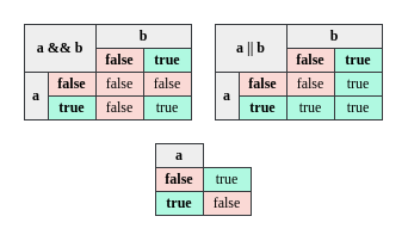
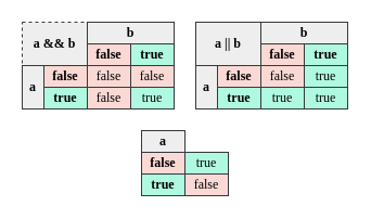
  <mxCell id="0" />
  <mxCell id="1" parent="0" />
- <mxCell id="2" value="&lt;b&gt;a &amp;amp;&amp;amp; b&lt;/b&gt;" style="rounded=0;whiteSpace=wrap;html=1;fontFamily=consolas;fillColor=#eeeeee;strokeColor=#36393d;" parent="1" vertex="1"><mxGeometry x="20" y="20" width="60" height="40" as="geometry" /></mxCell>
+ <mxCell id="2" value="&lt;b&gt;a &amp;amp;&amp;amp; b&lt;/b&gt;" style="rounded=0;whiteSpace=wrap;html=1;fontFamily=consolas;fillColor=#eeeeee;strokeColor=#36393d;dashed=1;" parent="1" vertex="1"><mxGeometry x="20" y="20" width="60" height="40" as="geometry" /></mxCell>
  <mxCell id="3" value="true" style="rounded=0;whiteSpace=wrap;html=1;fontFamily=consolas;fontStyle=1;fillColor=#B0F9E1;strokeColor=#36393d;" parent="1" vertex="1"><mxGeometry x="40" y="80" width="40" height="20" as="geometry" /></mxCell>
  <mxCell id="4" value="false" style="rounded=0;whiteSpace=wrap;html=1;fontFamily=consolas;fontStyle=1;fillColor=#fad9d5;strokeColor=#36393d;" parent="1" vertex="1"><mxGeometry x="40" y="60" width="40" height="20" as="geometry" /></mxCell>
  <mxCell id="5" value="true" style="rounded=0;whiteSpace=wrap;html=1;fontFamily=consolas;fontStyle=1;fillColor=#B0F9E1;strokeColor=#36393d;" parent="1" vertex="1"><mxGeometry x="120" y="40" width="40" height="20" as="geometry" /></mxCell>
  <mxCell id="6" value="false" style="rounded=0;whiteSpace=wrap;html=1;fontFamily=consolas;fontStyle=1;fillColor=#fad9d5;strokeColor=#36393d;" parent="1" vertex="1"><mxGeometry x="80" y="40" width="40" height="20" as="geometry" /></mxCell>
  <mxCell id="7" value="&lt;b&gt;a&lt;/b&gt;" style="rounded=0;whiteSpace=wrap;html=1;fontFamily=consolas;fillColor=#eeeeee;strokeColor=#36393d;" parent="1" vertex="1"><mxGeometry x="20" y="60" width="20" height="40" as="geometry" /></mxCell>
  <mxCell id="8" value="false" style="rounded=0;whiteSpace=wrap;html=1;fontFamily=consolas;fillColor=#fad9d5;strokeColor=#36393d;" parent="1" vertex="1"><mxGeometry x="80" y="60" width="40" height="20" as="geometry" /></mxCell>
  <mxCell id="9" value="false" style="rounded=0;whiteSpace=wrap;html=1;fontFamily=consolas;fillColor=#fad9d5;strokeColor=#36393d;" parent="1" vertex="1"><mxGeometry x="120" y="60" width="40" height="20" as="geometry" /></mxCell>
  <mxCell id="10" value="false" style="rounded=0;whiteSpace=wrap;html=1;fontFamily=consolas;fillColor=#fad9d5;strokeColor=#36393d;" parent="1" vertex="1"><mxGeometry x="80" y="80" width="40" height="20" as="geometry" /></mxCell>
  <mxCell id="11" value="true" style="rounded=0;whiteSpace=wrap;html=1;fontFamily=consolas;fillColor=#B0F9E1;strokeColor=#36393d;" parent="1" vertex="1"><mxGeometry x="120" y="80" width="40" height="20" as="geometry" /></mxCell>
  <mxCell id="12" value="&lt;b&gt;b&lt;/b&gt;" style="rounded=0;whiteSpace=wrap;html=1;fontFamily=consolas;fillColor=#eeeeee;strokeColor=#36393d;" parent="1" vertex="1"><mxGeometry x="80" y="20" width="80" height="20" as="geometry" /></mxCell>
  <mxCell id="13" value="&lt;b&gt;a || b&lt;/b&gt;" style="rounded=0;whiteSpace=wrap;html=1;fontFamily=consolas;fillColor=#eeeeee;strokeColor=#36393d;" parent="1" vertex="1"><mxGeometry x="180" y="20" width="60" height="40" as="geometry" /></mxCell>
  <mxCell id="14" value="true" style="rounded=0;whiteSpace=wrap;html=1;fontFamily=consolas;fontStyle=1;fillColor=#B0F9E1;strokeColor=#36393d;" parent="1" vertex="1"><mxGeometry x="200" y="80" width="40" height="20" as="geometry" /></mxCell>
  <mxCell id="15" value="false" style="rounded=0;whiteSpace=wrap;html=1;fontFamily=consolas;fontStyle=1;fillColor=#fad9d5;strokeColor=#36393d;" parent="1" vertex="1"><mxGeometry x="200" y="60" width="40" height="20" as="geometry" /></mxCell>
  <mxCell id="16" value="true" style="rounded=0;whiteSpace=wrap;html=1;fontFamily=consolas;fontStyle=1;fillColor=#B0F9E1;strokeColor=#36393d;" parent="1" vertex="1"><mxGeometry x="280" y="40" width="40" height="20" as="geometry" /></mxCell>
  <mxCell id="17" value="false" style="rounded=0;whiteSpace=wrap;html=1;fontFamily=consolas;fontStyle=1;fillColor=#fad9d5;strokeColor=#36393d;" parent="1" vertex="1"><mxGeometry x="240" y="40" width="40" height="20" as="geometry" /></mxCell>
  <mxCell id="18" value="&lt;b&gt;a&lt;/b&gt;" style="rounded=0;whiteSpace=wrap;html=1;fontFamily=consolas;fillColor=#eeeeee;strokeColor=#36393d;" parent="1" vertex="1"><mxGeometry x="180" y="60" width="20" height="40" as="geometry" /></mxCell>
  <mxCell id="19" value="false" style="rounded=0;whiteSpace=wrap;html=1;fontFamily=consolas;fillColor=#fad9d5;strokeColor=#36393d;" parent="1" vertex="1"><mxGeometry x="240" y="60" width="40" height="20" as="geometry" /></mxCell>
  <mxCell id="20" value="true" style="rounded=0;whiteSpace=wrap;html=1;fontFamily=consolas;fillColor=#B0F9E1;strokeColor=#36393d;" parent="1" vertex="1"><mxGeometry x="280" y="60" width="40" height="20" as="geometry" /></mxCell>
  <mxCell id="21" value="true" style="rounded=0;whiteSpace=wrap;html=1;fontFamily=consolas;fillColor=#B0F9E1;strokeColor=#36393d;" parent="1" vertex="1"><mxGeometry x="240" y="80" width="40" height="20" as="geometry" /></mxCell>
  <mxCell id="22" value="true" style="rounded=0;whiteSpace=wrap;html=1;fontFamily=consolas;fillColor=#B0F9E1;strokeColor=#36393d;" parent="1" vertex="1"><mxGeometry x="280" y="80" width="40" height="20" as="geometry" /></mxCell>
  <mxCell id="23" value="&lt;b&gt;b&lt;/b&gt;" style="rounded=0;whiteSpace=wrap;html=1;fontFamily=consolas;fillColor=#eeeeee;strokeColor=#36393d;" parent="1" vertex="1"><mxGeometry x="240" y="20" width="80" height="20" as="geometry" /></mxCell>
  <mxCell id="24" value="true" style="rounded=0;whiteSpace=wrap;html=1;fontFamily=consolas;fontStyle=1;fillColor=#B0F9E1;strokeColor=#36393d;" parent="1" vertex="1"><mxGeometry x="130" y="160" width="40" height="20" as="geometry" /></mxCell>
  <mxCell id="25" value="false" style="rounded=0;whiteSpace=wrap;html=1;fontFamily=consolas;fontStyle=1;fillColor=#fad9d5;strokeColor=#36393d;" parent="1" vertex="1"><mxGeometry x="130" y="140" width="40" height="20" as="geometry" /></mxCell>
  <mxCell id="26" value="false" style="rounded=0;whiteSpace=wrap;html=1;fontFamily=consolas;fillColor=#fad9d5;strokeColor=#36393d;" parent="1" vertex="1"><mxGeometry x="170" y="160" width="40" height="20" as="geometry" /></mxCell>
  <mxCell id="27" value="true" style="rounded=0;whiteSpace=wrap;html=1;fontFamily=consolas;fillColor=#B0F9E1;strokeColor=#36393d;" parent="1" vertex="1"><mxGeometry x="170" y="140" width="40" height="20" as="geometry" /></mxCell>
  <mxCell id="28" value="a" style="rounded=0;whiteSpace=wrap;html=1;fontFamily=consolas;fontStyle=1;fillColor=#eeeeee;strokeColor=#36393d;" parent="1" vertex="1"><mxGeometry x="130" y="120" width="40" height="20" as="geometry" /></mxCell>
